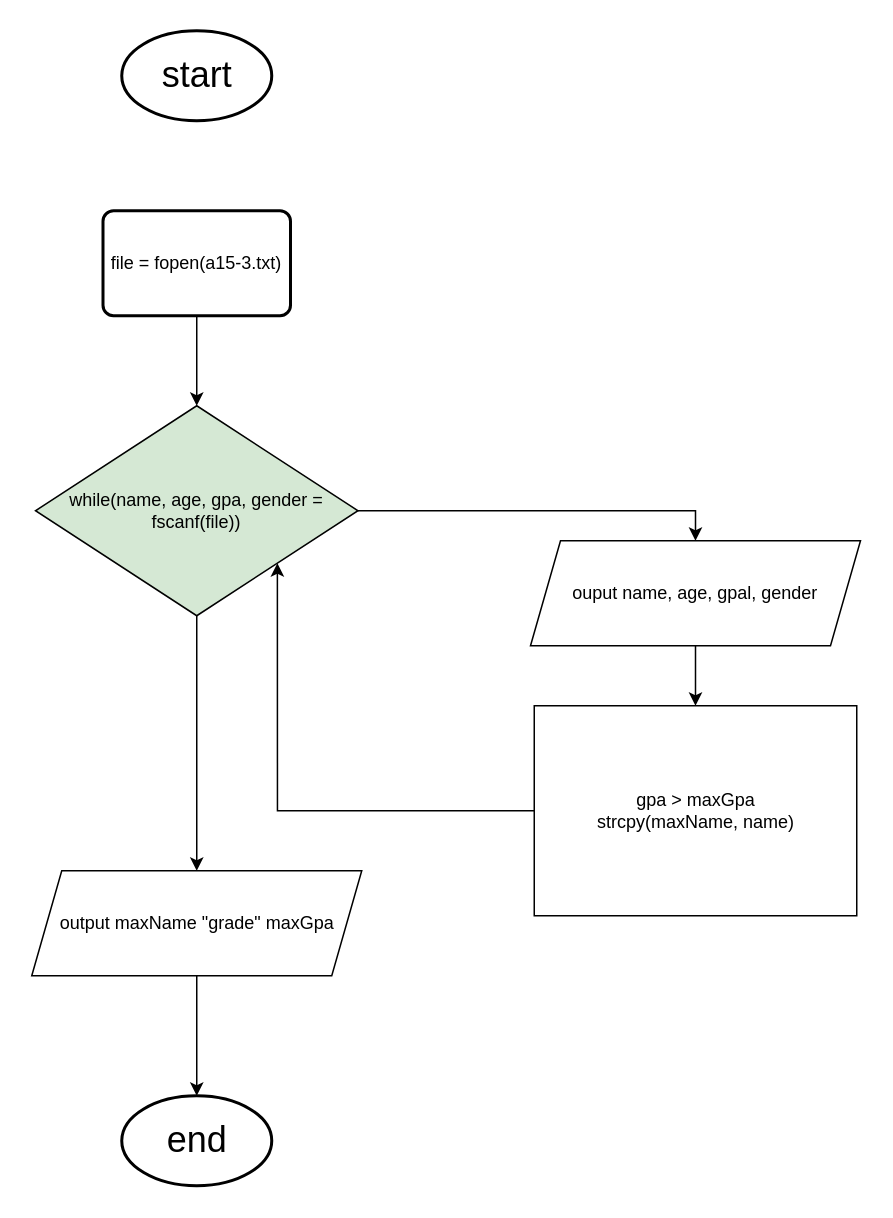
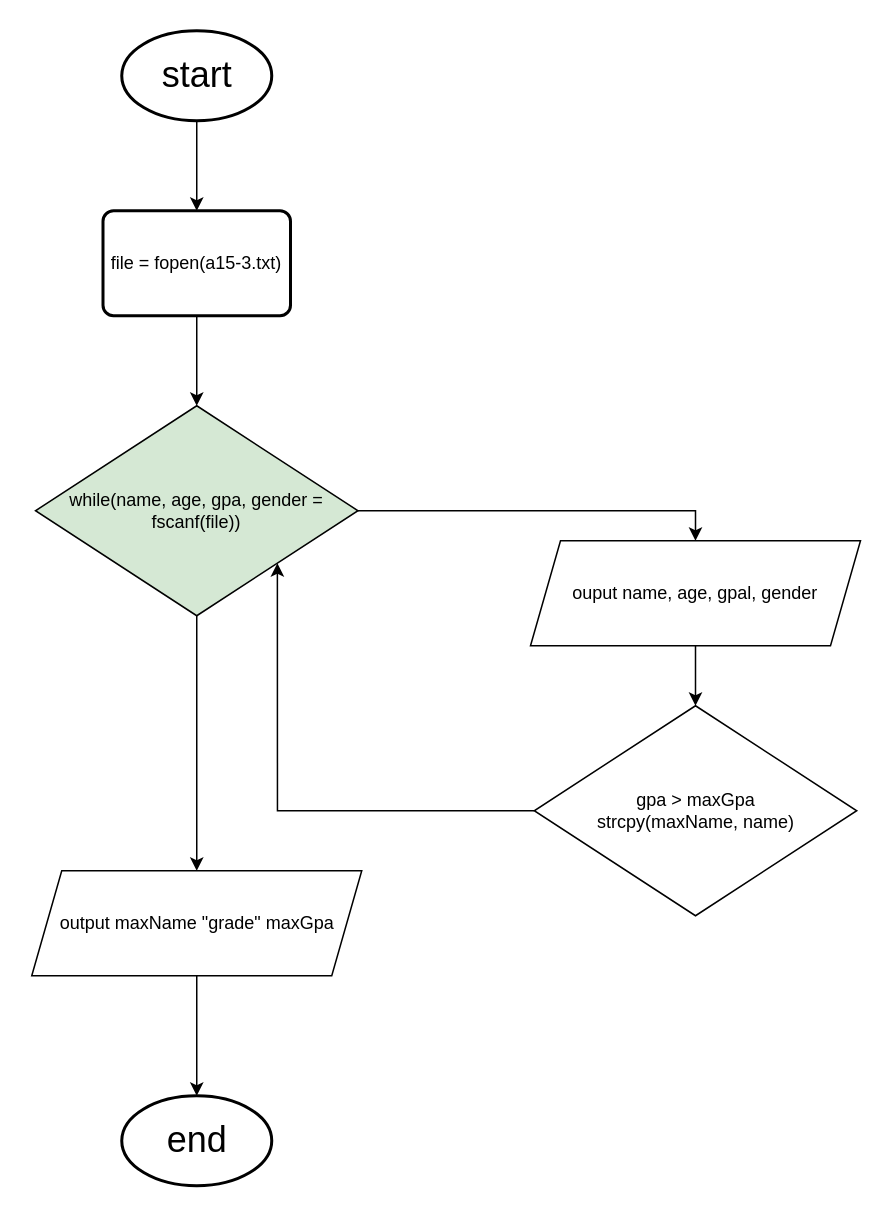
  <mxCell id="0" />
  <mxCell id="1" parent="0" />
+ <mxCell id="2" style="edgeStyle=orthogonalEdgeStyle;rounded=0;orthogonalLoop=1;jettySize=auto;html=1;entryX=0.5;entryY=0;entryDx=0;entryDy=0;" edge="1" parent="1" source="3" target="6"><mxGeometry relative="1" as="geometry" /></mxCell>
  <mxCell id="3" value="&lt;font style=&quot;font-size: 24px;&quot;&gt;start&lt;/font&gt;" style="strokeWidth=2;html=1;shape=mxgraph.flowchart.start_1;whiteSpace=wrap;" vertex="1" parent="1"><mxGeometry x="80.5" y="20" width="100" height="60" as="geometry" /></mxCell>
  <mxCell id="4" value="&lt;font style=&quot;font-size: 24px;&quot;&gt;end&lt;/font&gt;" style="strokeWidth=2;html=1;shape=mxgraph.flowchart.start_1;whiteSpace=wrap;" vertex="1" parent="1"><mxGeometry x="80.5" y="730" width="100" height="60" as="geometry" /></mxCell>
  <mxCell id="5" style="edgeStyle=orthogonalEdgeStyle;rounded=0;orthogonalLoop=1;jettySize=auto;html=1;entryX=0.5;entryY=0;entryDx=0;entryDy=0;" edge="1" parent="1" source="6" target="9"><mxGeometry relative="1" as="geometry" /></mxCell>
  <mxCell id="6" value="file = fopen(a15-3.txt)" style="rounded=1;whiteSpace=wrap;html=1;absoluteArcSize=1;arcSize=14;strokeWidth=2;" vertex="1" parent="1"><mxGeometry x="68" y="140" width="125" height="70" as="geometry" /></mxCell>
  <mxCell id="7" style="edgeStyle=orthogonalEdgeStyle;rounded=0;orthogonalLoop=1;jettySize=auto;html=1;entryX=0.5;entryY=0;entryDx=0;entryDy=0;" edge="1" parent="1" source="9" target="11"><mxGeometry relative="1" as="geometry" /></mxCell>
  <mxCell id="8" style="edgeStyle=orthogonalEdgeStyle;rounded=0;orthogonalLoop=1;jettySize=auto;html=1;entryX=0.5;entryY=0;entryDx=0;entryDy=0;" edge="1" parent="1" source="9" target="15"><mxGeometry relative="1" as="geometry" /></mxCell>
  <mxCell id="9" value="while(name, age, gpa, gender = fscanf(file))" style="rhombus;whiteSpace=wrap;html=1;fillColor=#d5e8d4;" vertex="1" parent="1"><mxGeometry x="23" y="270" width="215" height="140" as="geometry" /></mxCell>
  <mxCell id="10" style="edgeStyle=orthogonalEdgeStyle;rounded=0;orthogonalLoop=1;jettySize=auto;html=1;entryX=0.5;entryY=0;entryDx=0;entryDy=0;" edge="1" parent="1" source="11" target="13"><mxGeometry relative="1" as="geometry" /></mxCell>
  <mxCell id="11" value="ouput name, age, gpal, gender" style="shape=parallelogram;perimeter=parallelogramPerimeter;whiteSpace=wrap;html=1;fixedSize=1;" vertex="1" parent="1"><mxGeometry x="353" y="360" width="220" height="70" as="geometry" /></mxCell>
  <mxCell id="12" style="edgeStyle=orthogonalEdgeStyle;rounded=0;orthogonalLoop=1;jettySize=auto;html=1;entryX=1;entryY=1;entryDx=0;entryDy=0;" edge="1" parent="1" source="13" target="9"><mxGeometry relative="1" as="geometry" /></mxCell>
- <mxCell id="13" value="gpa &amp;gt; maxGpa&lt;div&gt;strcpy(maxName, name)&lt;/div&gt;" style="whiteSpace=wrap;html=1;rounded=0;" vertex="1" parent="1"><mxGeometry x="355.5" y="470" width="215" height="140" as="geometry" /></mxCell>
+ <mxCell id="13" value="gpa &amp;gt; maxGpa&lt;div&gt;strcpy(maxName, name)&lt;/div&gt;" style="rhombus;whiteSpace=wrap;html=1;" vertex="1" parent="1"><mxGeometry x="355.5" y="470" width="215" height="140" as="geometry" /></mxCell>
  <mxCell id="14" style="edgeStyle=orthogonalEdgeStyle;rounded=0;orthogonalLoop=1;jettySize=auto;html=1;" edge="1" parent="1" source="15" target="4"><mxGeometry relative="1" as="geometry" /></mxCell>
  <mxCell id="15" value="output maxName &quot;grade&quot; maxGpa" style="shape=parallelogram;perimeter=parallelogramPerimeter;whiteSpace=wrap;html=1;fixedSize=1;" vertex="1" parent="1"><mxGeometry x="20.5" y="580" width="220" height="70" as="geometry" /></mxCell>
